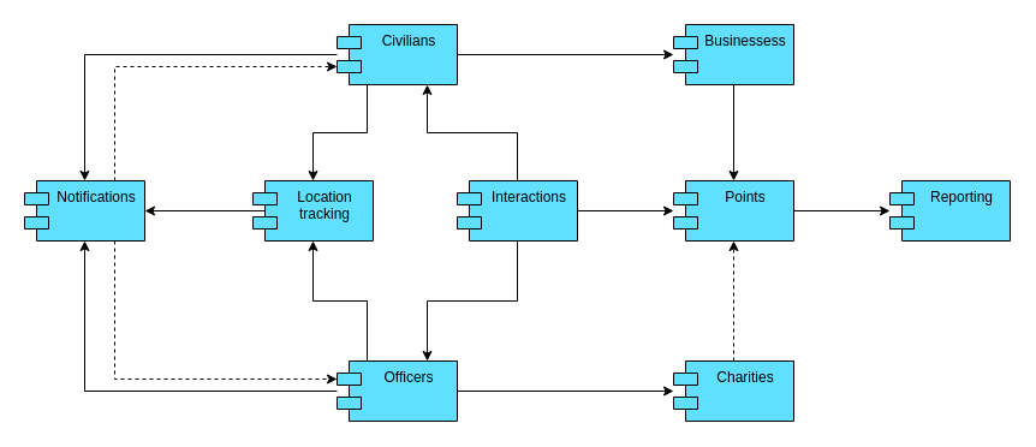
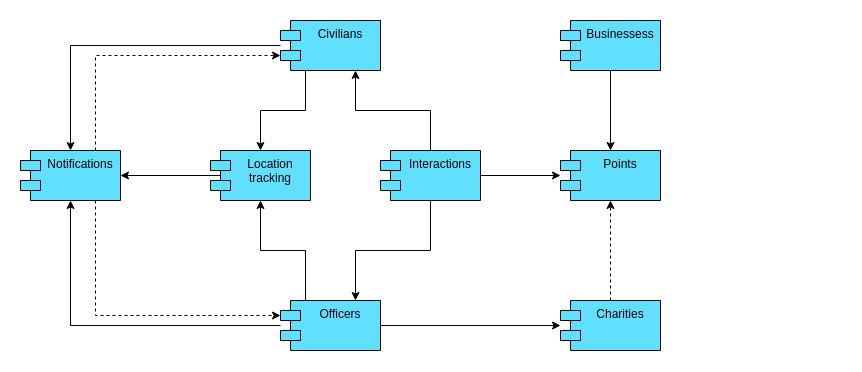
  <mxCell id="0" />
  <mxCell id="1" parent="0" />
  <mxCell id="2" value="" style="edgeStyle=orthogonalEdgeStyle;rounded=0;orthogonalLoop=1;jettySize=auto;html=1;" parent="1" source="5" target="25" edge="1"><mxGeometry relative="1" as="geometry" /></mxCell>
- <mxCell id="3" value="" style="edgeStyle=orthogonalEdgeStyle;rounded=0;orthogonalLoop=1;jettySize=auto;html=1;" parent="1" source="5" target="11" edge="1"><mxGeometry relative="1" as="geometry" /></mxCell>
  <mxCell id="4" style="edgeStyle=orthogonalEdgeStyle;rounded=0;orthogonalLoop=1;jettySize=auto;html=1;exitX=0.25;exitY=1;exitDx=0;exitDy=0;entryX=0.5;entryY=0;entryDx=0;entryDy=0;" parent="1" source="5" target="18" edge="1"><mxGeometry relative="1" as="geometry" /></mxCell>
  <mxCell id="5" value="Civilians&#10;&#10;" style="shape=module;align=left;spacingLeft=20;align=center;verticalAlign=top;fillColor=#61DFFF;" parent="1" vertex="1"><mxGeometry x="280" y="20" width="100" height="50" as="geometry" /></mxCell>
  <mxCell id="6" value="" style="edgeStyle=orthogonalEdgeStyle;rounded=0;orthogonalLoop=1;jettySize=auto;html=1;" parent="1" source="9" target="13" edge="1"><mxGeometry relative="1" as="geometry" /></mxCell>
  <mxCell id="7" value="" style="edgeStyle=orthogonalEdgeStyle;rounded=0;orthogonalLoop=1;jettySize=auto;html=1;" parent="1" source="9" target="25" edge="1"><mxGeometry relative="1" as="geometry" /></mxCell>
  <mxCell id="8" style="edgeStyle=orthogonalEdgeStyle;rounded=0;orthogonalLoop=1;jettySize=auto;html=1;exitX=0.25;exitY=0;exitDx=0;exitDy=0;" parent="1" source="9" target="18" edge="1"><mxGeometry relative="1" as="geometry" /></mxCell>
  <mxCell id="9" value="Officers" style="shape=module;align=left;spacingLeft=20;align=center;verticalAlign=top;fillColor=#61DFFF;" parent="1" vertex="1"><mxGeometry x="280" y="300" width="100" height="50" as="geometry" /></mxCell>
  <mxCell id="10" value="" style="edgeStyle=orthogonalEdgeStyle;rounded=0;orthogonalLoop=1;jettySize=auto;html=1;" parent="1" source="11" target="16" edge="1"><mxGeometry relative="1" as="geometry" /></mxCell>
  <mxCell id="11" value="Businessess" style="shape=module;align=left;spacingLeft=20;align=center;verticalAlign=top;fillColor=#61DFFF;" parent="1" vertex="1"><mxGeometry x="560" y="20" width="100" height="50" as="geometry" /></mxCell>
  <mxCell id="12" value="" style="edgeStyle=orthogonalEdgeStyle;rounded=0;orthogonalLoop=1;jettySize=auto;html=1;dashed=1;" parent="1" source="13" target="16" edge="1"><mxGeometry relative="1" as="geometry" /></mxCell>
  <mxCell id="13" value="Charities" style="shape=module;align=left;spacingLeft=20;align=center;verticalAlign=top;fillColor=#61DFFF;" parent="1" vertex="1"><mxGeometry x="560" y="300" width="100" height="50" as="geometry" /></mxCell>
- <mxCell id="14" value="Reporting" style="shape=module;align=left;spacingLeft=20;align=center;verticalAlign=top;fillColor=#61DFFF;" parent="1" vertex="1"><mxGeometry x="740" y="150" width="100" height="50" as="geometry" /></mxCell>
- <mxCell id="15" value="" style="edgeStyle=orthogonalEdgeStyle;rounded=0;orthogonalLoop=1;jettySize=auto;html=1;" parent="1" source="16" target="14" edge="1"><mxGeometry relative="1" as="geometry" /></mxCell>
  <mxCell id="16" value="Points" style="shape=module;align=left;spacingLeft=20;align=center;verticalAlign=top;fillColor=#61DFFF;" parent="1" vertex="1"><mxGeometry x="560" y="150" width="100" height="50" as="geometry" /></mxCell>
  <mxCell id="17" style="edgeStyle=orthogonalEdgeStyle;rounded=0;orthogonalLoop=1;jettySize=auto;html=1;exitX=0.15;exitY=0.5;exitDx=0;exitDy=0;exitPerimeter=0;entryX=1;entryY=0.5;entryDx=0;entryDy=0;" parent="1" source="18" target="25" edge="1"><mxGeometry relative="1" as="geometry" /></mxCell>
  <mxCell id="18" value="Location &#10;tracking&#10;" style="shape=module;align=left;spacingLeft=20;align=center;verticalAlign=top;fillColor=#61DFFF;" parent="1" vertex="1"><mxGeometry x="210" y="150" width="100" height="50" as="geometry" /></mxCell>
  <mxCell id="19" value="" style="edgeStyle=orthogonalEdgeStyle;rounded=0;orthogonalLoop=1;jettySize=auto;html=1;entryX=0.75;entryY=1;entryDx=0;entryDy=0;exitX=0.5;exitY=0;exitDx=0;exitDy=0;" parent="1" source="22" target="5" edge="1"><mxGeometry relative="1" as="geometry" /></mxCell>
  <mxCell id="20" value="" style="edgeStyle=orthogonalEdgeStyle;rounded=0;orthogonalLoop=1;jettySize=auto;html=1;entryX=0.75;entryY=0;entryDx=0;entryDy=0;exitX=0.5;exitY=1;exitDx=0;exitDy=0;" parent="1" source="22" target="9" edge="1"><mxGeometry relative="1" as="geometry" /></mxCell>
  <mxCell id="21" value="" style="edgeStyle=orthogonalEdgeStyle;rounded=0;orthogonalLoop=1;jettySize=auto;html=1;" parent="1" source="22" target="16" edge="1"><mxGeometry relative="1" as="geometry" /></mxCell>
  <mxCell id="22" value="Interactions" style="shape=module;align=left;spacingLeft=20;align=center;verticalAlign=top;fillColor=#61DFFF;" parent="1" vertex="1"><mxGeometry x="380" y="150" width="100" height="50" as="geometry" /></mxCell>
  <mxCell id="23" style="edgeStyle=orthogonalEdgeStyle;rounded=0;orthogonalLoop=1;jettySize=auto;html=1;exitX=0.75;exitY=0;exitDx=0;exitDy=0;entryX=0;entryY=0;entryDx=0;entryDy=35;entryPerimeter=0;dashed=1;" parent="1" source="25" target="5" edge="1"><mxGeometry relative="1" as="geometry" /></mxCell>
  <mxCell id="24" style="edgeStyle=orthogonalEdgeStyle;rounded=0;orthogonalLoop=1;jettySize=auto;html=1;exitX=0.75;exitY=1;exitDx=0;exitDy=0;entryX=0;entryY=0;entryDx=0;entryDy=15;entryPerimeter=0;dashed=1;" parent="1" source="25" target="9" edge="1"><mxGeometry relative="1" as="geometry" /></mxCell>
  <mxCell id="25" value="Notifications&#10;" style="shape=module;align=left;spacingLeft=20;align=center;verticalAlign=top;fillColor=#61DFFF;" parent="1" vertex="1"><mxGeometry x="20" y="150" width="100" height="50" as="geometry" /></mxCell>
